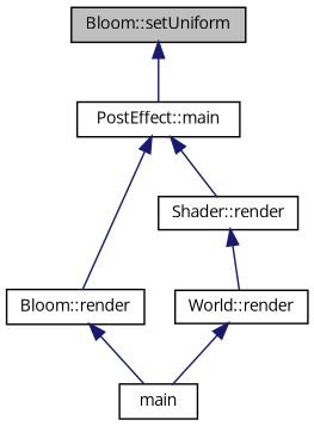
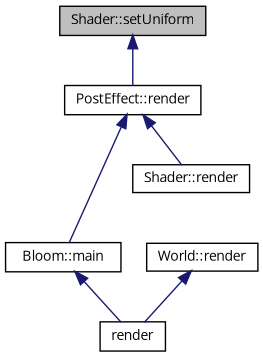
  digraph {
    fontname="Open Sans"
    rankdir=TB
    node [color=black fillcolor=white fontname="Open Sans" fontsize=10 shape=record style=filled]
    edge [color=midnightblue dir=back fontname="Open Sans" fontsize=10 labelfontname=Helvetica labelfontsize=10 style=solid]
-   n1 [fillcolor=grey75 fontcolor=black height=0.2 label="Bloom::setUniform" width=0.4]
-   n2 [height=0.2 label="PostEffect::main" width=0.4]
-   n3 [height=0.2 label="Bloom::render" width=0.4]
+   n1 [fillcolor=grey75 fontcolor=black height=0.2 label="Shader::setUniform" width=0.4]
+   n2 [height=0.2 label="PostEffect::render" width=0.4]
+   n3 [height=0.2 label="Bloom::main" width=0.4]
    n4 [height=0.2 label="Shader::render" width=0.4]
    n5 [height=0.2 label="World::render" width=0.4]
-   n6 [height=0.2 label=main width=0.4]
+   n6 [height=0.2 label=render width=0.4]
    n1 -> n2
    n2 -> n3
    n2 -> n4
    n3 -> n6
-   n4 -> n5
    n5 -> n6
  }
